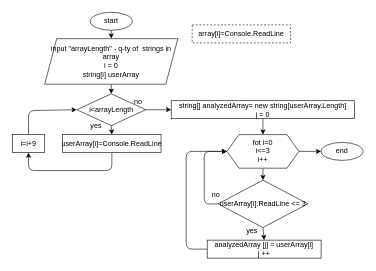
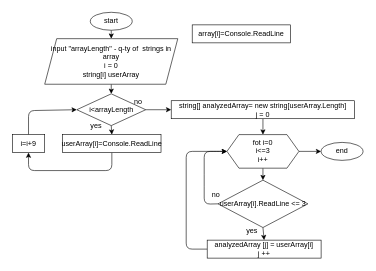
  <mxCell id="0" />
  <mxCell id="1" parent="0" />
  <mxCell id="2" style="edgeStyle=none;html=1;exitX=0.5;exitY=1;exitDx=0;exitDy=0;" edge="1" parent="1" source="3" target="7"><mxGeometry relative="1" as="geometry" /></mxCell>
  <mxCell id="3" value="start" style="ellipse;whiteSpace=wrap;html=1;" vertex="1" parent="1"><mxGeometry x="150" y="20" width="70" height="30" as="geometry" /></mxCell>
  <mxCell id="4" style="edgeStyle=none;html=1;exitX=0.5;exitY=1;exitDx=0;exitDy=0;entryX=0.5;entryY=1;entryDx=0;entryDy=0;" edge="1" parent="1" source="5" target="12"><mxGeometry relative="1" as="geometry"><Array as="points"><mxPoint x="186" y="284" /><mxPoint x="47" y="284" /></Array></mxGeometry></mxCell>
  <mxCell id="5" value="userArray[i]=Console.ReadLine" style="rounded=0;whiteSpace=wrap;html=1;" vertex="1" parent="1"><mxGeometry x="104" y="224" width="164" height="30" as="geometry" /></mxCell>
  <mxCell id="6" style="edgeStyle=none;html=1;exitX=0.5;exitY=1;exitDx=0;exitDy=0;entryX=0.5;entryY=0;entryDx=0;entryDy=0;" edge="1" parent="1" source="7" target="10"><mxGeometry relative="1" as="geometry"><mxPoint x="185" y="148" as="sourcePoint" /></mxGeometry></mxCell>
  <mxCell id="7" value="input &quot;arrayLength&quot; - q-ty of&amp;nbsp; strings in array&lt;br&gt;i = 0&lt;br&gt;string[i] userArray" style="shape=parallelogram;perimeter=parallelogramPerimeter;whiteSpace=wrap;html=1;fixedSize=1;" vertex="1" parent="1"><mxGeometry x="74" y="64" width="222" height="76" as="geometry" /></mxCell>
  <mxCell id="8" style="edgeStyle=none;html=1;exitX=0.5;exitY=1;exitDx=0;exitDy=0;entryX=0.5;entryY=0;entryDx=0;entryDy=0;" edge="1" parent="1" source="10" target="5"><mxGeometry relative="1" as="geometry" /></mxCell>
  <mxCell id="9" style="edgeStyle=none;html=1;exitX=1;exitY=0.5;exitDx=0;exitDy=0;entryX=0;entryY=0.5;entryDx=0;entryDy=0;" edge="1" parent="1" source="10" target="20"><mxGeometry relative="1" as="geometry" /></mxCell>
  <mxCell id="10" value="i&amp;lt;arrayLength" style="rhombus;whiteSpace=wrap;html=1;" vertex="1" parent="1"><mxGeometry x="127.5" y="156" width="115" height="53" as="geometry" /></mxCell>
  <mxCell id="11" style="edgeStyle=none;html=1;exitX=0.5;exitY=0;exitDx=0;exitDy=0;entryX=0;entryY=0.5;entryDx=0;entryDy=0;" edge="1" parent="1" source="12" target="10"><mxGeometry relative="1" as="geometry"><Array as="points"><mxPoint x="47" y="184" /></Array></mxGeometry></mxCell>
  <mxCell id="12" value="i=i+9" style="rounded=0;whiteSpace=wrap;html=1;" vertex="1" parent="1"><mxGeometry x="20" y="224" width="54" height="30" as="geometry" /></mxCell>
  <mxCell id="13" value="yes" style="text;html=1;strokeColor=none;fillColor=none;align=center;verticalAlign=middle;whiteSpace=wrap;rounded=0;" vertex="1" parent="1"><mxGeometry x="130" y="194" width="60" height="30" as="geometry" /></mxCell>
  <mxCell id="14" value="no" style="text;html=1;strokeColor=none;fillColor=none;align=center;verticalAlign=middle;whiteSpace=wrap;rounded=0;" vertex="1" parent="1"><mxGeometry x="200" y="154" width="60" height="30" as="geometry" /></mxCell>
- <mxCell id="15" value="array[i]=Console.ReadLine" style="rounded=0;whiteSpace=wrap;html=1;dashed=1;" vertex="1" parent="1"><mxGeometry x="320" y="41" width="164" height="30" as="geometry" /></mxCell>
+ <mxCell id="15" value="array[i]=Console.ReadLine" style="rounded=0;whiteSpace=wrap;html=1;" vertex="1" parent="1"><mxGeometry x="320" y="41" width="164" height="30" as="geometry" /></mxCell>
  <mxCell id="16" style="edgeStyle=none;html=1;exitX=0.5;exitY=1;exitDx=0;exitDy=0;entryX=0.5;entryY=0;entryDx=0;entryDy=0;" edge="1" parent="1" source="18" target="25"><mxGeometry relative="1" as="geometry" /></mxCell>
  <mxCell id="17" style="edgeStyle=none;html=1;exitX=0;exitY=0.5;exitDx=0;exitDy=0;entryX=0;entryY=0.5;entryDx=0;entryDy=0;" edge="1" parent="1" source="18" target="23"><mxGeometry relative="1" as="geometry"><Array as="points"><mxPoint x="340" y="340" /><mxPoint x="340" y="300" /><mxPoint x="340" y="252" /><mxPoint x="360" y="252" /></Array></mxGeometry></mxCell>
  <mxCell id="18" value="userArray[i].ReadLine &amp;lt;= 3" style="rhombus;whiteSpace=wrap;html=1;" vertex="1" parent="1"><mxGeometry x="363" y="300" width="150" height="79" as="geometry" /></mxCell>
  <mxCell id="19" style="edgeStyle=none;html=1;exitX=0.5;exitY=1;exitDx=0;exitDy=0;entryX=0.5;entryY=0;entryDx=0;entryDy=0;" edge="1" parent="1" source="20"><mxGeometry relative="1" as="geometry"><mxPoint x="438" y="224" as="targetPoint" /></mxGeometry></mxCell>
  <mxCell id="20" value="string[] analyzedArray= new string[userArray.Length]&lt;br&gt;j = 0" style="rounded=0;whiteSpace=wrap;html=1;" vertex="1" parent="1"><mxGeometry x="285" y="167.5" width="306" height="30" as="geometry" /></mxCell>
  <mxCell id="21" style="edgeStyle=none;html=1;exitX=0.5;exitY=1;exitDx=0;exitDy=0;entryX=0.5;entryY=0;entryDx=0;entryDy=0;" edge="1" parent="1" source="23" target="18"><mxGeometry relative="1" as="geometry" /></mxCell>
  <mxCell id="22" style="edgeStyle=none;html=1;exitX=1;exitY=0.5;exitDx=0;exitDy=0;entryX=0;entryY=0.5;entryDx=0;entryDy=0;" edge="1" parent="1" source="23" target="26"><mxGeometry relative="1" as="geometry" /></mxCell>
  <mxCell id="23" value="fot i=0&lt;br&gt;i&amp;lt;=3&lt;br&gt;i++" style="shape=hexagon;perimeter=hexagonPerimeter2;whiteSpace=wrap;html=1;fixedSize=1;" vertex="1" parent="1"><mxGeometry x="378" y="224" width="120" height="56" as="geometry" /></mxCell>
  <mxCell id="24" style="edgeStyle=none;html=1;exitX=0;exitY=0.5;exitDx=0;exitDy=0;entryX=0;entryY=0.5;entryDx=0;entryDy=0;" edge="1" parent="1" source="25" target="23"><mxGeometry relative="1" as="geometry"><Array as="points"><mxPoint x="310" y="415" /><mxPoint x="310" y="252" /></Array></mxGeometry></mxCell>
  <mxCell id="25" value="analyzedArray [j] = userArray[i]&lt;br&gt;j ++" style="rounded=0;whiteSpace=wrap;html=1;" vertex="1" parent="1"><mxGeometry x="345" y="400" width="190" height="30" as="geometry" /></mxCell>
  <mxCell id="26" value="end" style="ellipse;whiteSpace=wrap;html=1;" vertex="1" parent="1"><mxGeometry x="535" y="237" width="70" height="30" as="geometry" /></mxCell>
  <mxCell id="27" value="yes" style="text;html=1;strokeColor=none;fillColor=none;align=center;verticalAlign=middle;whiteSpace=wrap;rounded=0;" vertex="1" parent="1"><mxGeometry x="390" y="370" width="60" height="30" as="geometry" /></mxCell>
  <mxCell id="28" value="no" style="text;html=1;strokeColor=none;fillColor=none;align=center;verticalAlign=middle;whiteSpace=wrap;rounded=0;" vertex="1" parent="1"><mxGeometry x="330" y="310" width="60" height="30" as="geometry" /></mxCell>
